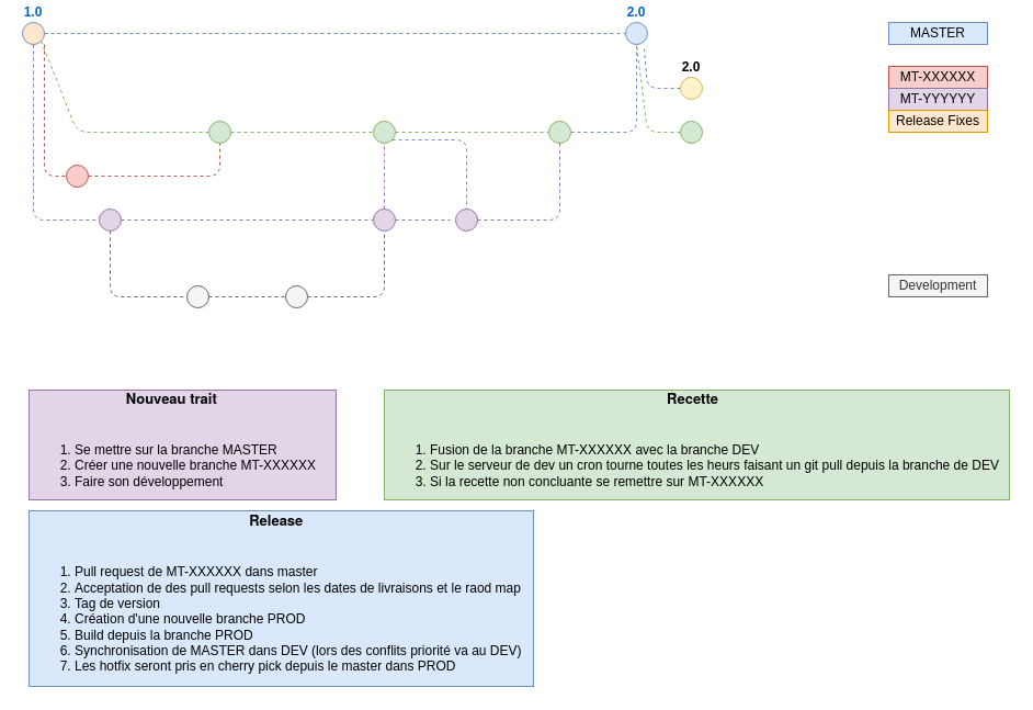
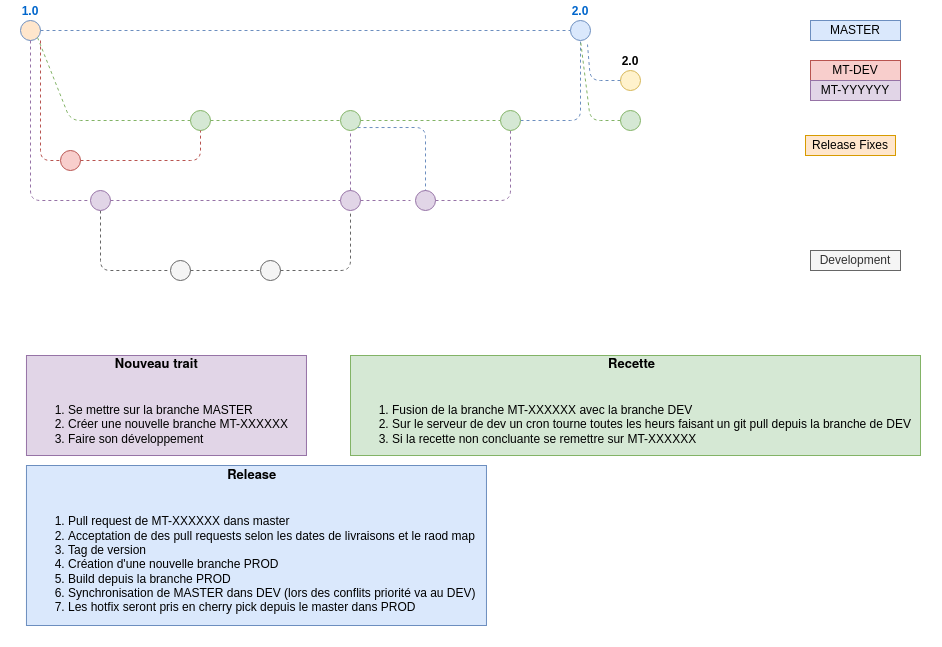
  <mxCell id="0" />
  <mxCell id="1" parent="0" />
  <mxCell id="2" value="1.0" style="ellipse;whiteSpace=wrap;html=1;aspect=fixed;fillColor=#ffe6cc;strokeColor=#6c8ebf;fontStyle=1;labelPosition=center;verticalLabelPosition=top;align=center;verticalAlign=bottom;fontColor=#0066CC;" parent="1" vertex="1"><mxGeometry x="20" y="20" width="20" height="20" as="geometry" /></mxCell>
  <mxCell id="3" value="&lt;span style=&quot;text-align: left&quot;&gt;MASTER&lt;/span&gt;" style="text;html=1;strokeColor=#6c8ebf;fillColor=#dae8fc;align=center;verticalAlign=middle;whiteSpace=wrap;rounded=0;" parent="1" vertex="1"><mxGeometry x="810" y="20" width="90" height="20" as="geometry" /></mxCell>
- <mxCell id="4" value="MT-XXXXXX" style="text;html=1;strokeColor=#b85450;fillColor=#f8cecc;align=center;verticalAlign=middle;whiteSpace=wrap;rounded=0;" parent="1" vertex="1"><mxGeometry x="810" y="60" width="90" height="20" as="geometry" /></mxCell>
+ <mxCell id="4" value="MT-DEV" style="text;html=1;strokeColor=#b85450;fillColor=#f8cecc;align=center;verticalAlign=middle;whiteSpace=wrap;rounded=0;" parent="1" vertex="1"><mxGeometry x="810" y="60" width="90" height="20" as="geometry" /></mxCell>
  <mxCell id="5" value="2.0" style="ellipse;whiteSpace=wrap;html=1;aspect=fixed;fillColor=#dae8fc;strokeColor=#6c8ebf;fontStyle=1;labelPosition=center;verticalLabelPosition=top;align=center;verticalAlign=bottom;fontColor=#0066CC;" parent="1" vertex="1"><mxGeometry x="570" y="20" width="20" height="20" as="geometry" /></mxCell>
  <mxCell id="6" value="" style="endArrow=none;dashed=1;html=1;fillColor=#dae8fc;strokeColor=#6c8ebf;" parent="1" source="2" target="5" edge="1"><mxGeometry width="50" height="50" relative="1" as="geometry"><mxPoint x="40" y="30" as="sourcePoint" /><mxPoint x="680" y="30" as="targetPoint" /><Array as="points" /></mxGeometry></mxCell>
  <mxCell id="7" style="edgeStyle=orthogonalEdgeStyle;rounded=1;orthogonalLoop=1;jettySize=auto;html=1;dashed=1;endArrow=none;endFill=0;fontSize=12;fontColor=#FFB570;entryX=0;entryY=0.5;entryDx=0;entryDy=0;fillColor=#ffe6cc;strokeColor=#d79b00;" parent="1" edge="1"><mxGeometry relative="1" as="geometry"><Array as="points"><mxPoint x="520" y="110" /></Array><mxPoint x="520" y="100" as="sourcePoint" /></mxGeometry></mxCell>
  <mxCell id="8" style="edgeStyle=orthogonalEdgeStyle;rounded=1;orthogonalLoop=1;jettySize=auto;html=1;dashed=1;endArrow=none;endFill=0;fontSize=12;fontColor=#FFB570;fillColor=#f5f5f5;strokeColor=#666666;" parent="1" source="9" edge="1"><mxGeometry relative="1" as="geometry"><Array as="points"><mxPoint x="100" y="270" /></Array><mxPoint x="169.97" y="270" as="targetPoint" /></mxGeometry></mxCell>
  <mxCell id="9" value="" style="ellipse;whiteSpace=wrap;html=1;aspect=fixed;fontSize=10;fillColor=#e1d5e7;strokeColor=#9673a6;" parent="1" vertex="1"><mxGeometry x="90" y="190" width="20" height="20" as="geometry" /></mxCell>
  <mxCell id="10" value="MT-YYYYYY" style="text;html=1;strokeColor=#9673a6;fillColor=#e1d5e7;align=center;verticalAlign=middle;whiteSpace=wrap;rounded=0;" parent="1" vertex="1"><mxGeometry x="810" y="80" width="90" height="20" as="geometry" /></mxCell>
  <mxCell id="11" value="Development" style="text;html=1;strokeColor=#666666;fillColor=#f5f5f5;align=center;verticalAlign=middle;whiteSpace=wrap;rounded=0;fontColor=#333333;" parent="1" vertex="1"><mxGeometry x="810" y="250" width="90" height="20" as="geometry" /></mxCell>
- <mxCell id="12" value="Release Fixes" style="text;html=1;strokeColor=#d79b00;fillColor=#ffe6cc;align=center;verticalAlign=middle;whiteSpace=wrap;rounded=0;fontSize=12;" parent="1" vertex="1"><mxGeometry x="810" y="100" width="90" height="20" as="geometry" /></mxCell>
+ <mxCell id="12" value="Release Fixes" style="text;html=1;strokeColor=#d79b00;fillColor=#ffe6cc;align=center;verticalAlign=middle;whiteSpace=wrap;rounded=0;fontSize=12;" parent="1" vertex="1"><mxGeometry x="805" y="135" width="90" height="20" as="geometry" /></mxCell>
  <mxCell id="13" style="edgeStyle=orthogonalEdgeStyle;rounded=1;orthogonalLoop=1;jettySize=auto;html=1;entryX=0;entryY=0.5;entryDx=0;entryDy=0;dashed=1;endArrow=none;endFill=0;fontSize=12;fontColor=#FFB570;fillColor=#ffe6cc;strokeColor=#d79b00;" parent="1" edge="1"><mxGeometry relative="1" as="geometry"><mxPoint x="560" y="110" as="sourcePoint" /></mxGeometry></mxCell>
  <mxCell id="14" value="&lt;p class=&quot;p1&quot; style=&quot;text-align: center ; margin: 0px ; font-stretch: normal ; font-size: 13px ; line-height: normal ; font-family: &amp;#34;helvetica neue&amp;#34;&quot;&gt;&lt;b&gt;Nouveau trait&lt;span class=&quot;Apple-converted-space&quot;&gt;&amp;nbsp;&lt;/span&gt;&lt;/b&gt;&lt;/p&gt;&lt;p class=&quot;p2&quot; style=&quot;margin: 0px ; font-stretch: normal ; font-size: 13px ; line-height: normal ; font-family: &amp;#34;helvetica neue&amp;#34; ; min-height: 15px&quot;&gt;&lt;br&gt;&lt;/p&gt;&lt;p class=&quot;p1&quot; style=&quot;margin: 0px ; font-stretch: normal ; font-size: 13px ; line-height: normal ; font-family: &amp;#34;helvetica neue&amp;#34;&quot;&gt;&lt;/p&gt;&lt;ol&gt;&lt;li&gt;Se mettre sur la branche MASTER&lt;/li&gt;&lt;li&gt;Créer une nouvelle branche MT-XXXXXX&lt;/li&gt;&lt;li&gt;Faire son développement&lt;/li&gt;&lt;/ol&gt;&lt;p&gt;&lt;/p&gt;" style="text;html=1;resizable=0;autosize=1;align=left;verticalAlign=middle;points=[];fillColor=#e1d5e7;strokeColor=#9673a6;rounded=0;" vertex="1" parent="1"><mxGeometry x="25.97" y="355" width="280" height="100" as="geometry" /></mxCell>
  <mxCell id="15" value="&lt;p class=&quot;p1&quot; style=&quot;text-align: center ; margin: 0px ; font-stretch: normal ; font-size: 13px ; line-height: normal ; font-family: &amp;#34;helvetica neue&amp;#34;&quot;&gt;&lt;b&gt;Recette&lt;/b&gt;&lt;/p&gt;&lt;p class=&quot;p1&quot; style=&quot;margin: 0px ; font-stretch: normal ; font-size: 13px ; line-height: normal ; font-family: &amp;#34;helvetica neue&amp;#34;&quot;&gt;&lt;span&gt;&lt;br&gt;&lt;/span&gt;&lt;/p&gt;&lt;p class=&quot;p1&quot; style=&quot;margin: 0px ; font-stretch: normal ; font-size: 13px ; line-height: normal ; font-family: &amp;#34;helvetica neue&amp;#34;&quot;&gt;&lt;/p&gt;&lt;ol&gt;&lt;li&gt;&lt;span&gt;Fusion de la branche MT-XXXXXX avec la branche DEV&lt;/span&gt;&lt;/li&gt;&lt;li&gt;&lt;span&gt;Sur le serveur de dev un cron tourne toutes les heurs faisant un git pull depuis la branche de DEV&lt;/span&gt;&lt;/li&gt;&lt;li&gt;&lt;span&gt;Si la recette non concluante se remettre sur MT-XXXXXX&lt;/span&gt;&lt;/li&gt;&lt;/ol&gt;&lt;p&gt;&lt;/p&gt;" style="text;html=1;resizable=0;autosize=1;align=left;verticalAlign=middle;points=[];fillColor=#d5e8d4;strokeColor=#82b366;rounded=0;" vertex="1" parent="1"><mxGeometry x="350" y="355" width="570" height="100" as="geometry" /></mxCell>
  <mxCell id="16" style="edgeStyle=orthogonalEdgeStyle;rounded=1;orthogonalLoop=1;jettySize=auto;html=1;dashed=1;endArrow=none;endFill=0;fontSize=12;fontColor=#FFB570;fillColor=#e1d5e7;strokeColor=#9673a6;entryX=0;entryY=0.5;entryDx=0;entryDy=0;exitX=0.5;exitY=1;exitDx=0;exitDy=0;" edge="1" parent="1" source="2" target="9"><mxGeometry relative="1" as="geometry"><mxPoint x="10" y="110" as="sourcePoint" /><mxPoint x="50" y="190" as="targetPoint" /></mxGeometry></mxCell>
  <mxCell id="17" value="&lt;p class=&quot;p1&quot; style=&quot;text-align: center ; margin: 0px ; font-stretch: normal ; font-size: 13px ; line-height: normal ; font-family: &amp;#34;helvetica neue&amp;#34;&quot;&gt;&lt;b&gt;Release&lt;/b&gt;&lt;/p&gt;&lt;p class=&quot;p1&quot; style=&quot;margin: 0px ; font-stretch: normal ; font-size: 13px ; line-height: normal ; font-family: &amp;#34;helvetica neue&amp;#34;&quot;&gt;&lt;span&gt;&lt;br&gt;&lt;/span&gt;&lt;/p&gt;&lt;p class=&quot;p1&quot; style=&quot;margin: 0px ; font-stretch: normal ; font-size: 13px ; line-height: normal ; font-family: &amp;#34;helvetica neue&amp;#34;&quot;&gt;&lt;/p&gt;&lt;ol&gt;&lt;li&gt;&lt;span&gt;Pull request de MT-XXXXXX dans master&lt;/span&gt;&lt;/li&gt;&lt;li&gt;&lt;span&gt;Acceptation de des pull requests selon les dates de livraisons et le raod map&lt;/span&gt;&lt;/li&gt;&lt;li&gt;Tag de version&lt;/li&gt;&lt;li&gt;Création d'une nouvelle branche PROD&lt;/li&gt;&lt;li&gt;Build depuis la branche PROD&lt;/li&gt;&lt;li&gt;Synchronisation de MASTER dans DEV (lors des conflits priorité va au DEV)&lt;/li&gt;&lt;li&gt;Les hotfix seront pris en cherry pick depuis le master dans PROD&lt;/li&gt;&lt;/ol&gt;&lt;p&gt;&lt;/p&gt;" style="text;html=1;resizable=0;autosize=1;align=left;verticalAlign=middle;points=[];fillColor=#dae8fc;strokeColor=#6c8ebf;rounded=0;" vertex="1" parent="1"><mxGeometry x="25.97" y="465" width="460" height="160" as="geometry" /></mxCell>
  <mxCell id="18" value="" style="ellipse;whiteSpace=wrap;html=1;aspect=fixed;fontSize=10;fillColor=#f5f5f5;strokeColor=#666666;fontColor=#333333;" vertex="1" parent="1"><mxGeometry x="170" y="260" width="20" height="20" as="geometry" /></mxCell>
  <mxCell id="19" value="" style="ellipse;whiteSpace=wrap;html=1;aspect=fixed;fontSize=10;fillColor=#f5f5f5;strokeColor=#666666;fontColor=#333333;" vertex="1" parent="1"><mxGeometry x="260" y="260" width="20" height="20" as="geometry" /></mxCell>
  <mxCell id="20" value="" style="endArrow=none;dashed=1;html=1;fillColor=#f5f5f5;strokeColor=#666666;exitX=1;exitY=0.5;exitDx=0;exitDy=0;entryX=0;entryY=0.5;entryDx=0;entryDy=0;" edge="1" parent="1" source="18" target="19"><mxGeometry width="50" height="50" relative="1" as="geometry"><mxPoint x="50" y="40" as="sourcePoint" /><mxPoint x="389.97" y="40" as="targetPoint" /><Array as="points" /></mxGeometry></mxCell>
  <mxCell id="21" value="" style="endArrow=none;dashed=1;html=1;fillColor=#f5f5f5;strokeColor=#666666;exitX=1;exitY=0.5;exitDx=0;exitDy=0;entryX=0.5;entryY=1;entryDx=0;entryDy=0;" edge="1" parent="1" source="19" target="22"><mxGeometry width="50" height="50" relative="1" as="geometry"><mxPoint x="490" y="300" as="sourcePoint" /><mxPoint x="829.97" y="300" as="targetPoint" /><Array as="points"><mxPoint x="350" y="270" /></Array></mxGeometry></mxCell>
  <mxCell id="22" value="" style="ellipse;whiteSpace=wrap;html=1;aspect=fixed;fontSize=10;fillColor=#e1d5e7;strokeColor=#9673a6;" vertex="1" parent="1"><mxGeometry x="340" y="190" width="20" height="20" as="geometry" /></mxCell>
  <mxCell id="23" value="" style="ellipse;whiteSpace=wrap;html=1;aspect=fixed;fontSize=10;fillColor=#d5e8d4;strokeColor=#82b366;" vertex="1" parent="1"><mxGeometry x="340" y="110" width="20" height="20" as="geometry" /></mxCell>
  <mxCell id="24" value="" style="endArrow=none;dashed=1;html=1;fillColor=#d5e8d4;strokeColor=#82b366;exitX=1;exitY=1;exitDx=0;exitDy=0;" edge="1" parent="1" source="2"><mxGeometry width="50" height="50" relative="1" as="geometry"><mxPoint x="50" y="40" as="sourcePoint" /><mxPoint x="190" y="120" as="targetPoint" /><Array as="points"><mxPoint x="70" y="120" /></Array></mxGeometry></mxCell>
  <mxCell id="25" value="" style="endArrow=none;dashed=1;html=1;fillColor=#e1d5e7;strokeColor=#9673a6;exitX=0.5;exitY=0;exitDx=0;exitDy=0;entryX=0.5;entryY=1;entryDx=0;entryDy=0;" edge="1" parent="1" source="22" target="23"><mxGeometry width="50" height="50" relative="1" as="geometry"><mxPoint x="60" y="50" as="sourcePoint" /><mxPoint x="399.97" y="50" as="targetPoint" /><Array as="points" /></mxGeometry></mxCell>
  <mxCell id="26" value="" style="endArrow=none;dashed=1;html=1;fillColor=#e1d5e7;strokeColor=#9673a6;exitX=1;exitY=0.5;exitDx=0;exitDy=0;entryX=0;entryY=0.5;entryDx=0;entryDy=0;" edge="1" parent="1" source="9" target="22"><mxGeometry width="50" height="50" relative="1" as="geometry"><mxPoint x="70" y="60" as="sourcePoint" /><mxPoint x="409.97" y="60" as="targetPoint" /><Array as="points" /></mxGeometry></mxCell>
  <mxCell id="27" value="" style="endArrow=none;dashed=1;html=1;fillColor=#dae8fc;strokeColor=#6c8ebf;entryX=0.5;entryY=1;entryDx=0;entryDy=0;exitX=1;exitY=0.5;exitDx=0;exitDy=0;" edge="1" parent="1" source="33" target="5"><mxGeometry width="50" height="50" relative="1" as="geometry"><mxPoint x="90" y="79" as="sourcePoint" /><mxPoint x="429.97" y="79" as="targetPoint" /><Array as="points"><mxPoint x="580" y="120" /></Array></mxGeometry></mxCell>
  <mxCell id="28" value="" style="endArrow=none;dashed=1;html=1;fillColor=#d5e8d4;strokeColor=#82b366;entryX=0;entryY=0.5;entryDx=0;entryDy=0;exitX=1;exitY=0.5;exitDx=0;exitDy=0;" edge="1" parent="1" source="23" target="33"><mxGeometry width="50" height="50" relative="1" as="geometry"><mxPoint x="25.97" y="80" as="sourcePoint" /><mxPoint x="365.94" y="80" as="targetPoint" /><Array as="points" /></mxGeometry></mxCell>
  <mxCell id="29" value="" style="endArrow=none;dashed=1;html=1;fillColor=#dae8fc;strokeColor=#6c8ebf;entryX=0.5;entryY=0.146;entryDx=0;entryDy=0;exitX=1;exitY=1;exitDx=0;exitDy=0;entryPerimeter=0;" edge="1" parent="1" source="23" target="30"><mxGeometry width="50" height="50" relative="1" as="geometry"><mxPoint x="100" y="90" as="sourcePoint" /><mxPoint x="439.97" y="90" as="targetPoint" /><Array as="points"><mxPoint x="425" y="127" /></Array></mxGeometry></mxCell>
  <mxCell id="30" value="" style="ellipse;whiteSpace=wrap;html=1;aspect=fixed;fontSize=10;fillColor=#e1d5e7;strokeColor=#9673a6;" vertex="1" parent="1"><mxGeometry x="415" y="190" width="20" height="20" as="geometry" /></mxCell>
  <mxCell id="31" value="" style="endArrow=none;dashed=1;html=1;fillColor=#e1d5e7;strokeColor=#9673a6;" edge="1" parent="1"><mxGeometry width="50" height="50" relative="1" as="geometry"><mxPoint x="360" y="200" as="sourcePoint" /><mxPoint x="410" y="200" as="targetPoint" /><Array as="points" /></mxGeometry></mxCell>
  <mxCell id="32" value="" style="endArrow=none;dashed=1;html=1;fillColor=#e1d5e7;strokeColor=#9673a6;exitX=1;exitY=0.5;exitDx=0;exitDy=0;entryX=0.5;entryY=1;entryDx=0;entryDy=0;" edge="1" parent="1" source="30" target="33"><mxGeometry width="50" height="50" relative="1" as="geometry"><mxPoint x="130" y="220" as="sourcePoint" /><mxPoint x="360" y="220" as="targetPoint" /><Array as="points"><mxPoint x="510" y="200" /></Array></mxGeometry></mxCell>
  <mxCell id="33" value="" style="ellipse;whiteSpace=wrap;html=1;aspect=fixed;fontSize=10;fillColor=#d5e8d4;strokeColor=#82b366;" vertex="1" parent="1"><mxGeometry x="500" y="110" width="20" height="20" as="geometry" /></mxCell>
  <mxCell id="34" value="2.0" style="ellipse;whiteSpace=wrap;html=1;aspect=fixed;fillColor=#fff2cc;strokeColor=#d6b656;fontStyle=1;labelPosition=center;verticalLabelPosition=top;align=center;verticalAlign=bottom;" vertex="1" parent="1"><mxGeometry x="620" y="70" width="20" height="20" as="geometry" /></mxCell>
  <mxCell id="35" value="" style="endArrow=none;dashed=1;html=1;fillColor=#dae8fc;strokeColor=#6c8ebf;exitX=0;exitY=0.5;exitDx=0;exitDy=0;entryX=0.85;entryY=1.2;entryDx=0;entryDy=0;entryPerimeter=0;" edge="1" parent="1" source="34" target="5"><mxGeometry width="50" height="50" relative="1" as="geometry"><mxPoint x="50" y="40" as="sourcePoint" /><mxPoint x="580" y="40" as="targetPoint" /><Array as="points"><mxPoint x="590" y="80" /></Array></mxGeometry></mxCell>
  <mxCell id="36" value="" style="ellipse;whiteSpace=wrap;html=1;aspect=fixed;fontSize=10;fillColor=#d5e8d4;strokeColor=#82b366;" vertex="1" parent="1"><mxGeometry x="620" y="110" width="20" height="20" as="geometry" /></mxCell>
  <mxCell id="37" value="" style="endArrow=none;dashed=1;html=1;fillColor=#d5e8d4;strokeColor=#82b366;exitX=0;exitY=0.5;exitDx=0;exitDy=0;" edge="1" parent="1" source="36"><mxGeometry width="50" height="50" relative="1" as="geometry"><mxPoint x="50" y="40" as="sourcePoint" /><mxPoint x="580" y="40" as="targetPoint" /><Array as="points"><mxPoint x="590" y="120" /></Array></mxGeometry></mxCell>
  <mxCell id="38" value="" style="ellipse;whiteSpace=wrap;html=1;aspect=fixed;fontSize=10;fillColor=#f8cecc;strokeColor=#b85450;" vertex="1" parent="1"><mxGeometry x="60" y="150" width="20" height="20" as="geometry" /></mxCell>
  <mxCell id="39" value="" style="endArrow=none;dashed=1;html=1;fillColor=#f8cecc;strokeColor=#b85450;entryX=0;entryY=0.5;entryDx=0;entryDy=0;" edge="1" parent="1" target="38"><mxGeometry width="50" height="50" relative="1" as="geometry"><mxPoint x="40" y="40" as="sourcePoint" /><mxPoint x="580" y="40" as="targetPoint" /><Array as="points"><mxPoint x="40" y="160" /></Array></mxGeometry></mxCell>
  <mxCell id="40" value="" style="ellipse;whiteSpace=wrap;html=1;aspect=fixed;fontSize=10;fillColor=#d5e8d4;strokeColor=#82b366;" vertex="1" parent="1"><mxGeometry x="190" y="110" width="20" height="20" as="geometry" /></mxCell>
  <mxCell id="41" value="" style="endArrow=none;dashed=1;html=1;fillColor=#f8cecc;strokeColor=#b85450;exitX=1;exitY=0.5;exitDx=0;exitDy=0;" edge="1" parent="1" source="38"><mxGeometry width="50" height="50" relative="1" as="geometry"><mxPoint x="50" y="40" as="sourcePoint" /><mxPoint x="200" y="130" as="targetPoint" /><Array as="points"><mxPoint x="200" y="160" /></Array></mxGeometry></mxCell>
  <mxCell id="42" value="" style="endArrow=none;dashed=1;html=1;fillColor=#d5e8d4;strokeColor=#82b366;exitX=1;exitY=0.5;exitDx=0;exitDy=0;entryX=0;entryY=0.5;entryDx=0;entryDy=0;" edge="1" parent="1" source="40" target="23"><mxGeometry width="50" height="50" relative="1" as="geometry"><mxPoint x="60" y="50" as="sourcePoint" /><mxPoint x="590" y="50" as="targetPoint" /><Array as="points" /></mxGeometry></mxCell>
